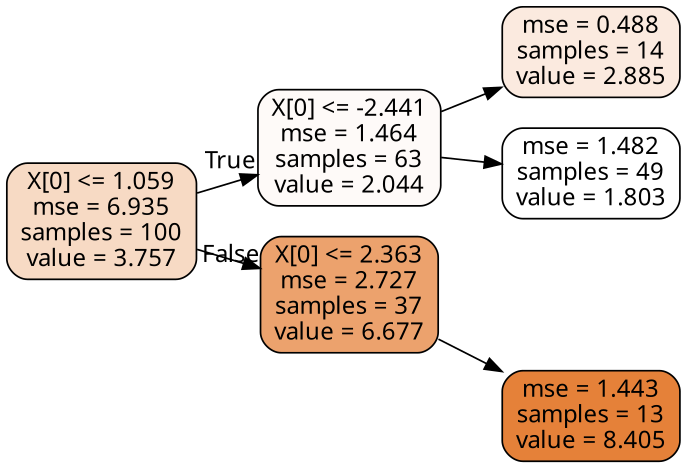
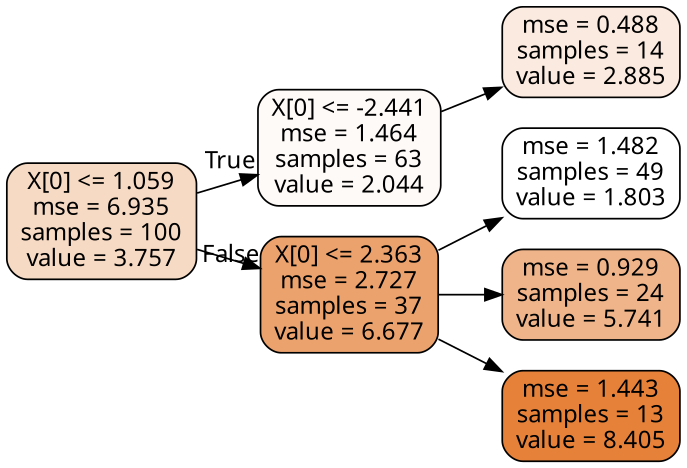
  digraph {
    fontname="Noto Sans"
    rankdir=LR
    node [color=black fontname="Noto Sans" shape=box style="filled, rounded"]
    edge [fontname="Noto Sans"]
    n1 [fillcolor="#f7dac4" label="X[0] <= 1.059\nmse = 6.935\nsamples = 100\nvalue = 3.757"]
    n2 [fillcolor="#fefaf8" label="X[0] <= -2.441\nmse = 1.464\nsamples = 63\nvalue = 2.044"]
    n3 [fillcolor="#eca26d" label="X[0] <= 2.363\nmse = 2.727\nsamples = 37\nvalue = 6.677"]
    n4 [fillcolor="#fbeadf" label="mse = 0.488\nsamples = 14\nvalue = 2.885"]
    n5 [fillcolor="#ffffff" label="mse = 1.482\nsamples = 49\nvalue = 1.803"]
+   n6 [fillcolor="#efb489" label="mse = 0.929\nsamples = 24\nvalue = 5.741"]
    n7 [fillcolor="#e58139" label="mse = 1.443\nsamples = 13\nvalue = 8.405"]
    n1 -> n2 [headlabel=True labelangle=45 labeldistance=2.5]
    n1 -> n3 [headlabel=False labelangle=-45 labeldistance=2.5]
    n2 -> n4
-   n2 -> n5
+   n3 -> n5
+   n3 -> n6
    n3 -> n7
  }
